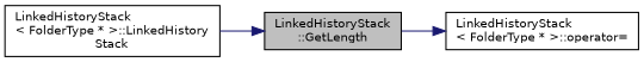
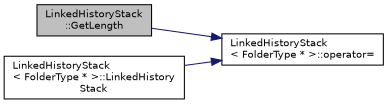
  digraph {
    fontname="DejaVu Sans"
    rankdir=RL
    node [color=black fillcolor=white fontname="DejaVu Sans" fontsize=10 shape=record style=filled]
    edge [color=midnightblue dir=back fontname="DejaVu Sans" fontsize=10 labelfontname=Helvetica labelfontsize=10 style=solid]
    n1 [fillcolor=grey75 fontcolor=black height=0.2 label="LinkedHistoryStack\l::GetLength" width=0.4]
    n2 [height=0.2 label="LinkedHistoryStack\l\< FolderType * \>::LinkedHistory\lStack" width=0.4]
    n3 [height=0.2 label="LinkedHistoryStack\l\< FolderType * \>::operator=" width=0.4]
-   n1 -> n2
+   n3 -> n2
    n3 -> n1
  }
